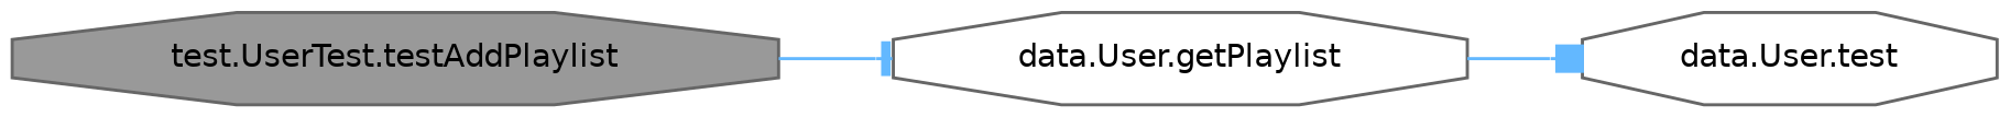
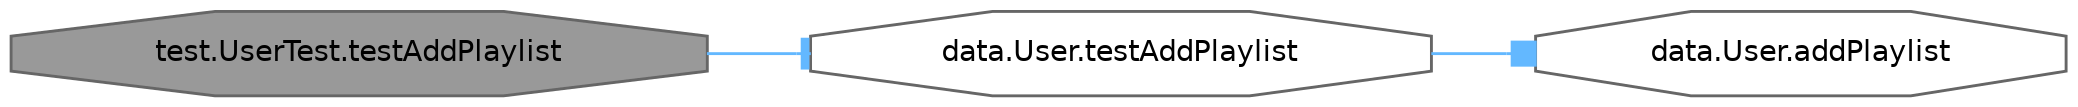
  digraph {
    rankdir=LR
    node [color=grey40 fillcolor=white fontname=Helvetica fontsize=10 shape=octagon style=filled]
    edge [color=steelblue1 fontname=Helvetica fontsize=10 labelfontname=Helvetica labelfontsize=10 style=solid]
    n1 [color=gray40 fillcolor=grey60 fontcolor=black height=0.2 label="test.UserTest.testAddPlaylist" width=0.4]
-   n2 [height=0.2 label="data.User.getPlaylist" width=0.4]
-   n3 [height=0.2 label="data.User.test" width=0.4]
+   n2 [height=0.2 label="data.User.testAddPlaylist" width=0.4]
+   n3 [height=0.2 label="data.User.addPlaylist" width=0.4]
    n1 -> n2 [arrowhead=tee]
    n2 -> n3 [arrowhead=box]
  }
